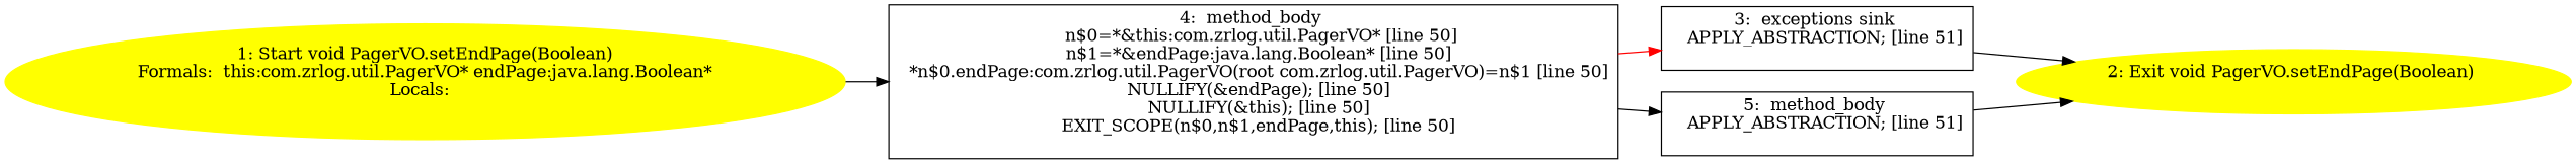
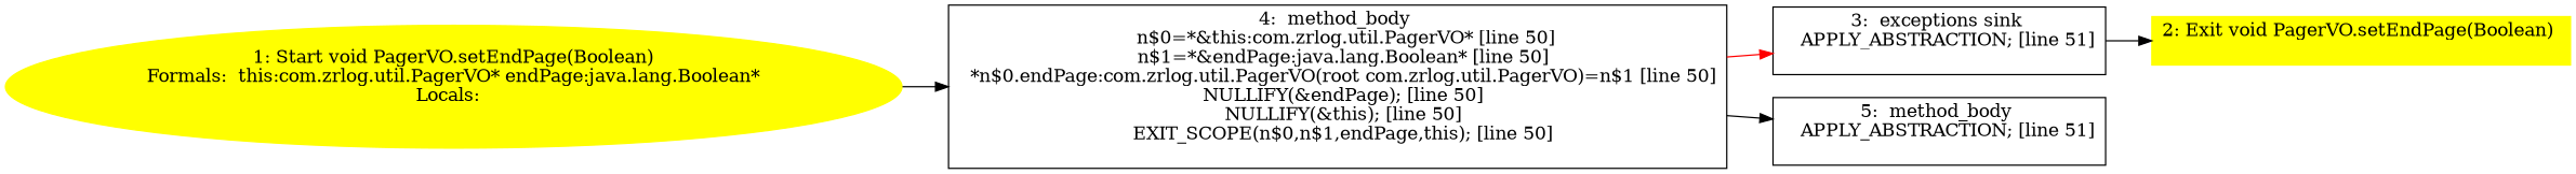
  digraph {
    rankdir=LR
    node [shape=box]
    n1 [color=yellow label="1: Start void PagerVO.setEndPage(Boolean)\nFormals:  this:com.zrlog.util.PagerVO* endPage:java.lang.Boolean*\nLocals:  \n  " style=filled shape=""]
    n2 [label="4:  method_body \n   n$0=*&this:com.zrlog.util.PagerVO* [line 50]\n  n$1=*&endPage:java.lang.Boolean* [line 50]\n  *n$0.endPage:com.zrlog.util.PagerVO(root com.zrlog.util.PagerVO)=n$1 [line 50]\n  NULLIFY(&endPage); [line 50]\n  NULLIFY(&this); [line 50]\n  EXIT_SCOPE(n$0,n$1,endPage,this); [line 50]\n "]
    n3 [label="3:  exceptions sink \n   APPLY_ABSTRACTION; [line 51]\n "]
    n4 [label="5:  method_body \n   APPLY_ABSTRACTION; [line 51]\n "]
-   n5 [color=yellow label="2: Exit void PagerVO.setEndPage(Boolean) \n  " style=filled shape=""]
+   n5 [color=yellow label="2: Exit void PagerVO.setEndPage(Boolean) \n  " style=filled]
    n1 -> n2
    n2 -> n3 [color=red]
    n2 -> n4
    n3 -> n5
-   n4 -> n5
  }
